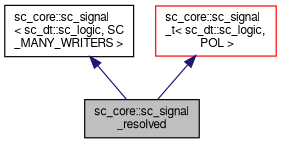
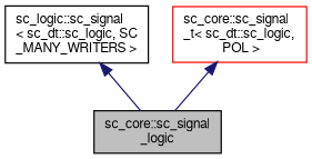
  digraph {
    node [color=black fillcolor=white fontname=FreeSans fontsize=10 shape=record style=filled]
    edge [color=midnightblue dir=back fontname=FreeSans fontsize=10 labelfontname=FreeSans labelfontsize=10 style=solid]
-   n1 [fillcolor=grey75 fontcolor=black height=0.2 label="sc_core::sc_signal\l_resolved" width=0.4]
-   n2 [height=0.2 label="sc_core::sc_signal\l\< sc_dt::sc_logic, SC\l_MANY_WRITERS \>" width=0.4]
+   n1 [fillcolor=grey75 fontcolor=black height=0.2 label="sc_core::sc_signal\l_logic" width=0.4]
+   n2 [height=0.2 label="sc_logic::sc_signal\l\< sc_dt::sc_logic, SC\l_MANY_WRITERS \>" width=0.4]
    n3 [color=red height=0.2 label="sc_core::sc_signal\l_t\< sc_dt::sc_logic,\l POL \>" width=0.4]
    n2 -> n1
    n3 -> n1
  }
